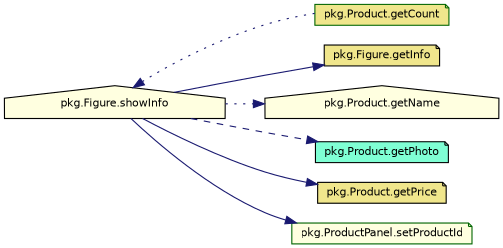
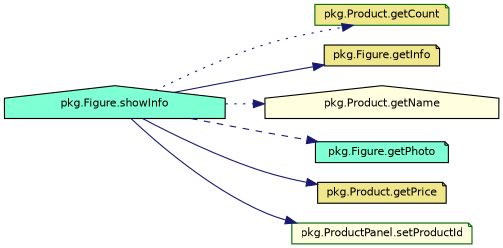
  digraph {
    rankdir=LR
    node [color=black fillcolor=khaki fontname=Helvetica fontsize=10 shape=note style=filled]
    edge [color=midnightblue fontname=Helvetica fontsize=10 labelfontname=Helvetica labelfontsize=10 style=solid]
-   n1 [fillcolor=lightyellow fontcolor=black height=0.2 label="pkg.Figure.showInfo" shape=house width=0.4]
+   n1 [fillcolor=aquamarine fontcolor=black height=0.2 label="pkg.Figure.showInfo" shape=house width=0.4]
    n2 [color=darkgreen height=0.2 label="pkg.Product.getCount" width=0.4]
    n3 [height=0.2 label="pkg.Figure.getInfo" width=0.4]
    n4 [fillcolor=lightyellow height=0.2 label="pkg.Product.getName" shape=house width=0.4]
-   n5 [fillcolor=aquamarine height=0.2 label="pkg.Product.getPhoto" width=0.4]
+   n5 [fillcolor=aquamarine height=0.2 label="pkg.Figure.getPhoto" width=0.4]
    n6 [height=0.2 label="pkg.Product.getPrice" width=0.4]
    n7 [color=darkgreen fillcolor=lightyellow height=0.2 label="pkg.ProductPanel.setProductId" width=0.4]
-   n2 -> n1 [style=dotted]
+   n1 -> n2 [style=dotted]
    n1 -> n3
    n1 -> n4 [style=dotted]
    n1 -> n5 [style=dashed]
    n1 -> n6
    n1 -> n7
  }
